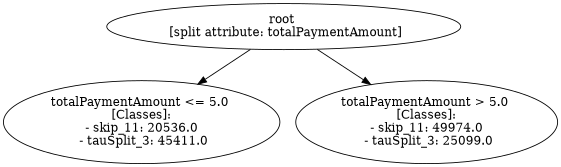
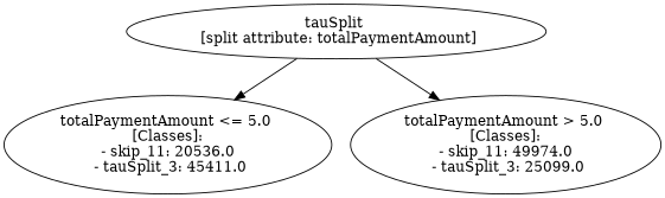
  digraph {
-   n1 [label="root \n [split attribute: totalPaymentAmount]"]
+   n1 [label="tauSplit \n [split attribute: totalPaymentAmount]"]
    n2 [label="totalPaymentAmount <= 5.0 \n [Classes]: \n - skip_11: 20536.0 \n - tauSplit_3: 45411.0"]
    n3 [label="totalPaymentAmount > 5.0 \n [Classes]: \n - skip_11: 49974.0 \n - tauSplit_3: 25099.0"]
    n1 -> n2
    n1 -> n3
  }
